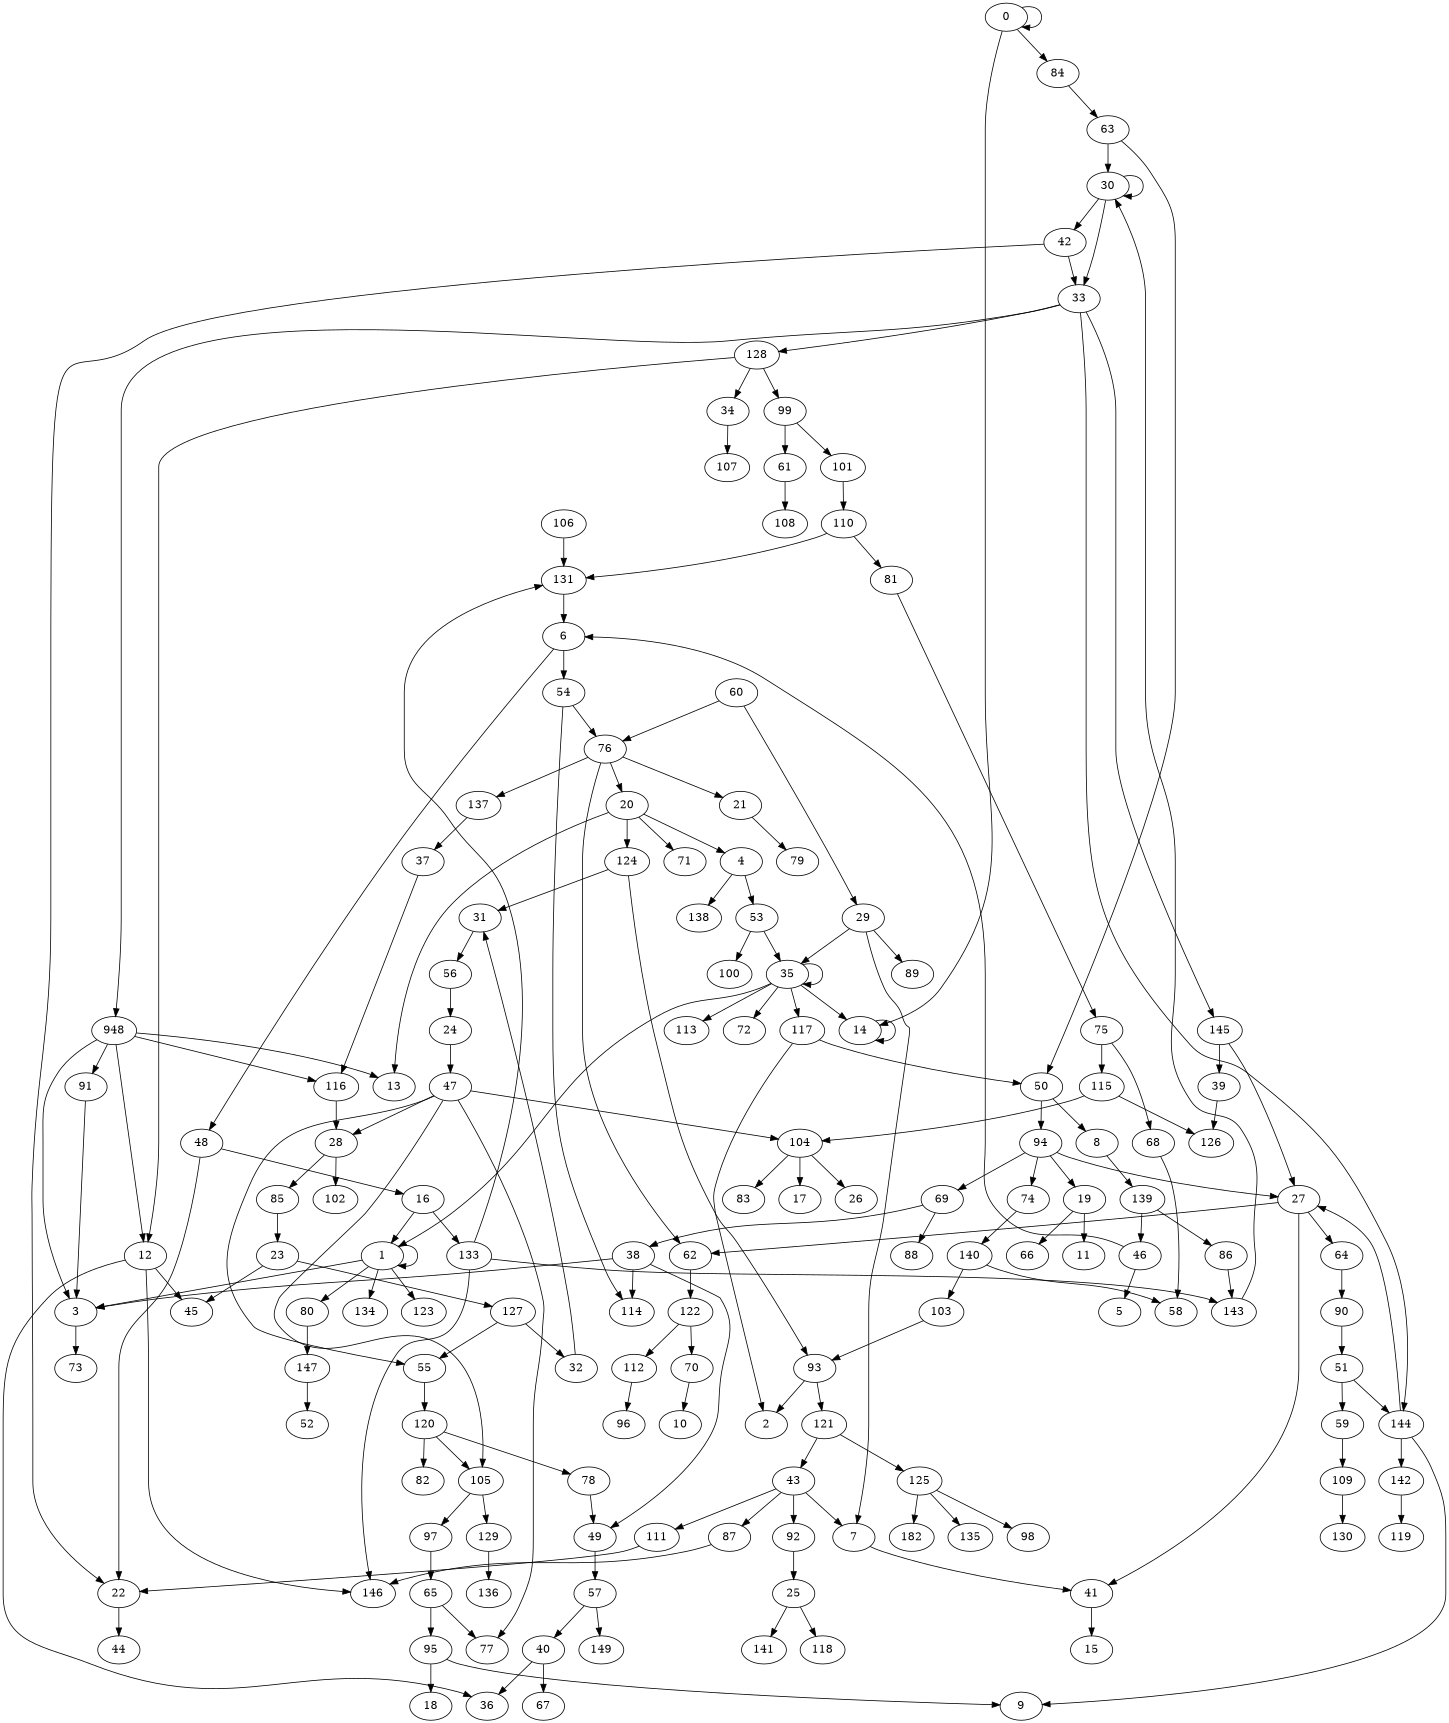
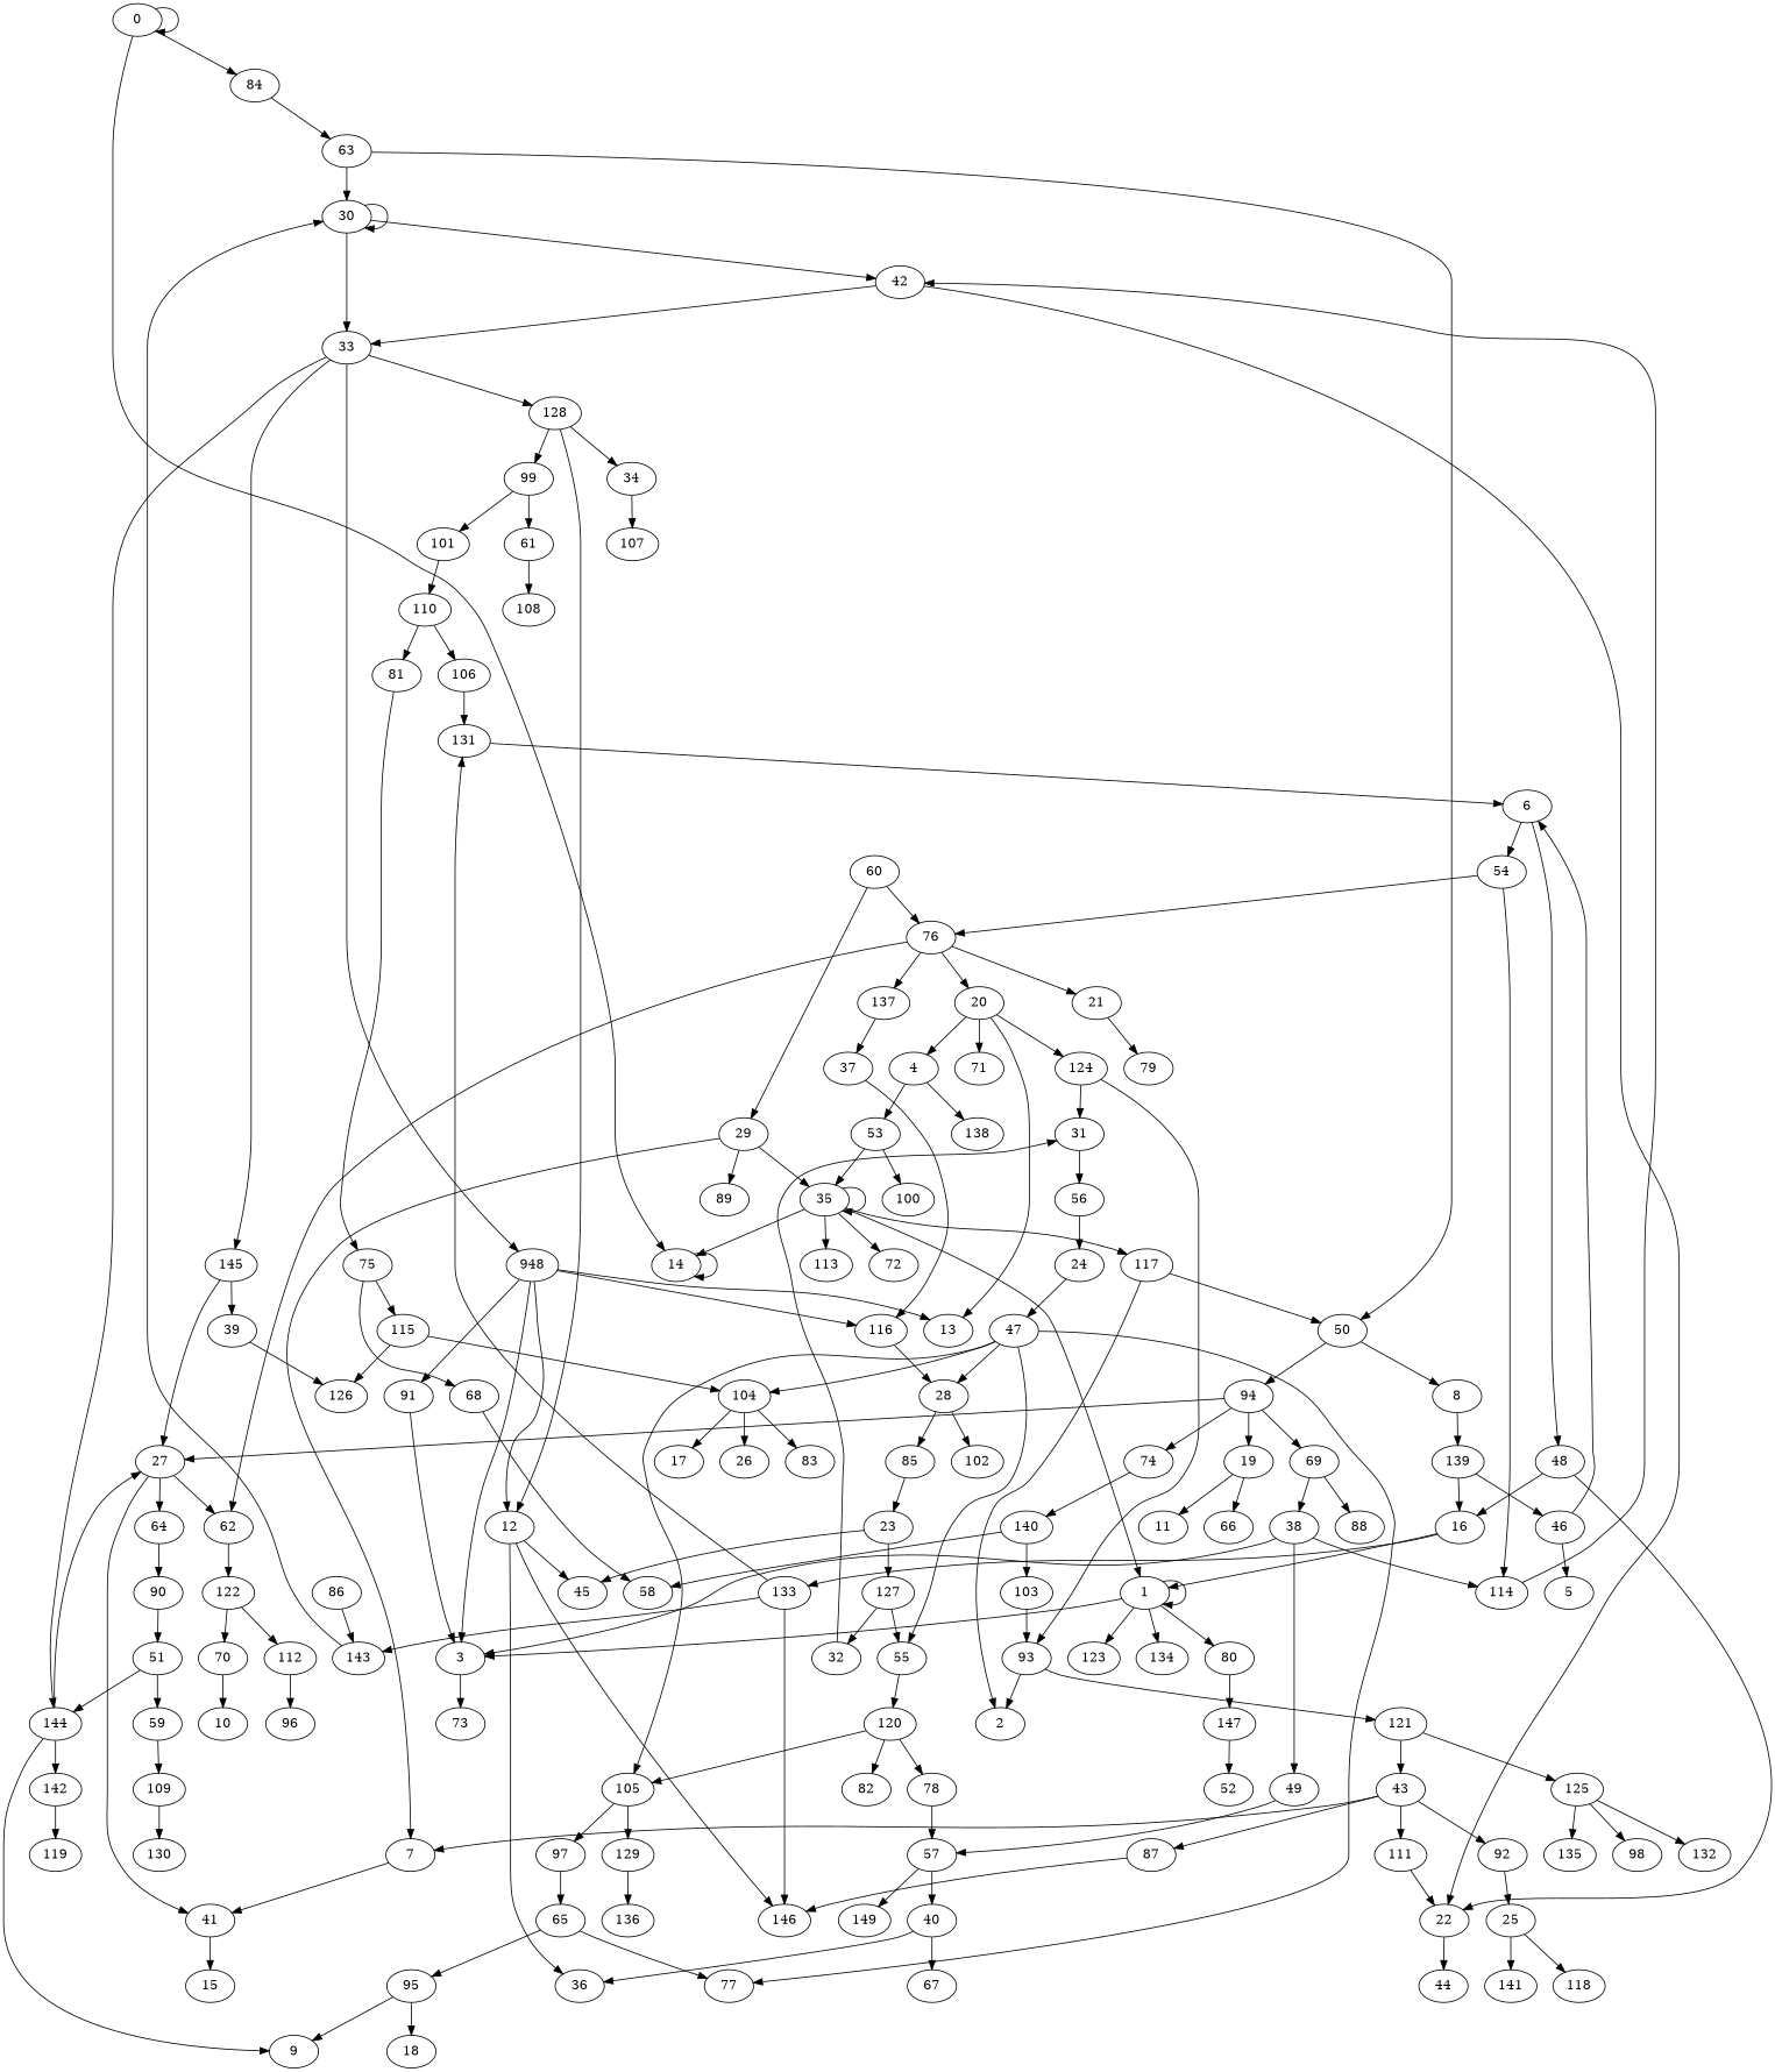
  digraph {
    0 [height=0.5 width=0.75]
    14 [height=0.5 width=0.75]
    84 [height=0.5 width=0.75]
    63 [height=0.5 width=0.75]
    30 [height=0.5 width=0.75]
    50 [height=0.5 width=0.75]
    1 [height=0.5 width=0.75]
    3 [height=0.5 width=0.75]
    80 [height=0.5 width=0.75]
    123 [height=0.5 width=0.75]
    134 [height=0.5 width=0.75]
    73 [height=0.5 width=0.75]
    147 [height=0.5 width=0.75]
    52 [height=0.5 width=0.75]
    2 [height=0.5 width=0.75]
    4 [height=0.5 width=0.75]
    53 [height=0.5 width=0.75]
    138 [height=0.5 width=0.75]
    35 [height=0.5 width=0.75]
    100 [height=0.5 width=0.75]
    72 [height=0.5 width=0.75]
    113 [height=0.5 width=0.75]
    117 [height=0.5 width=0.75]
    5 [height=0.5 width=0.75]
    6 [height=0.5 width=0.75]
    48 [height=0.5 width=0.75]
    54 [height=0.5 width=0.75]
    16 [height=0.5 width=0.75]
    22 [height=0.5 width=0.75]
    114 [height=0.5 width=0.75]
    76 [height=0.5 width=0.75]
    133 [height=0.5 width=0.75]
    44 [height=0.5 width=0.75]
    42 [height=0.5 width=0.75]
    20 [height=0.5 width=0.75]
    21 [height=0.5 width=0.75]
    62 [height=0.5 width=0.75]
    137 [height=0.5 width=0.75]
    7 [height=0.5 width=0.75]
    41 [height=0.5 width=0.75]
    15 [height=0.5 width=0.75]
    8 [height=0.5 width=0.75]
    139 [height=0.5 width=0.75]
    46 [height=0.5 width=0.75]
    86 [height=0.5 width=0.75]
    143 [height=0.5 width=0.75]
    9 [height=0.5 width=0.75]
    10 [height=0.5 width=0.75]
    11 [height=0.5 width=0.75]
    12 [height=0.5 width=0.75]
    36 [height=0.5 width=0.75]
    45 [height=0.5 width=0.75]
    146 [height=0.5 width=0.75]
    13 [height=0.5 width=0.75]
    131 [height=0.5 width=0.75]
    17 [height=0.5 width=0.75]
    18 [height=0.5 width=0.75]
    19 [height=0.5 width=0.75]
    66 [height=0.5 width=0.75]
    71 [height=0.5 width=0.75]
    124 [height=0.5 width=0.75]
    31 [height=0.5 width=0.75]
    93 [height=0.5 width=0.75]
    56 [height=0.5 width=0.75]
    121 [height=0.5 width=0.75]
    79 [height=0.5 width=0.75]
    23 [height=0.5 width=0.75]
    127 [height=0.5 width=0.75]
    32 [height=0.5 width=0.75]
    55 [height=0.5 width=0.75]
    120 [height=0.5 width=0.75]
    24 [height=0.5 width=0.75]
    47 [height=0.5 width=0.75]
    28 [height=0.5 width=0.75]
    77 [height=0.5 width=0.75]
    104 [height=0.5 width=0.75]
    105 [height=0.5 width=0.75]
    85 [height=0.5 width=0.75]
    102 [height=0.5 width=0.75]
    26 [height=0.5 width=0.75]
    83 [height=0.5 width=0.75]
    97 [height=0.5 width=0.75]
    129 [height=0.5 width=0.75]
    25 [height=0.5 width=0.75]
    118 [height=0.5 width=0.75]
    141 [height=0.5 width=0.75]
    27 [height=0.5 width=0.75]
    64 [height=0.5 width=0.75]
    122 [height=0.5 width=0.75]
    90 [height=0.5 width=0.75]
    70 [height=0.5 width=0.75]
    112 [height=0.5 width=0.75]
    51 [height=0.5 width=0.75]
    29 [height=0.5 width=0.75]
    89 [height=0.5 width=0.75]
    33 [height=0.5 width=0.75]
    128 [height=0.5 width=0.75]
    144 [height=0.5 width=0.75]
    145 [height=0.5 width=0.75]
    n100 [height=0.5 label=948 width=0.75]
    34 [height=0.5 width=0.75]
    99 [height=0.5 width=0.75]
    142 [height=0.5 width=0.75]
    39 [height=0.5 width=0.75]
    116 [height=0.5 width=0.75]
    91 [height=0.5 width=0.75]
    107 [height=0.5 width=0.75]
    61 [height=0.5 width=0.75]
    101 [height=0.5 width=0.75]
    119 [height=0.5 width=0.75]
    126 [height=0.5 width=0.75]
    94 [height=0.5 width=0.75]
    37 [height=0.5 width=0.75]
    38 [height=0.5 width=0.75]
    49 [height=0.5 width=0.75]
    57 [height=0.5 width=0.75]
    40 [height=0.5 width=0.75]
    149 [height=0.5 width=0.75]
    67 [height=0.5 width=0.75]
    43 [height=0.5 width=0.75]
    87 [height=0.5 width=0.75]
    92 [height=0.5 width=0.75]
    111 [height=0.5 width=0.75]
    60 [height=0.5 width=0.75]
    78 [height=0.5 width=0.75]
    82 [height=0.5 width=0.75]
    65 [height=0.5 width=0.75]
    136 [height=0.5 width=0.75]
    69 [height=0.5 width=0.75]
    74 [height=0.5 width=0.75]
    88 [height=0.5 width=0.75]
    140 [height=0.5 width=0.75]
    59 [height=0.5 width=0.75]
    109 [height=0.5 width=0.75]
    130 [height=0.5 width=0.75]
    58 [height=0.5 width=0.75]
    108 [height=0.5 width=0.75]
    96 [height=0.5 width=0.75]
    95 [height=0.5 width=0.75]
    68 [height=0.5 width=0.75]
    103 [height=0.5 width=0.75]
    75 [height=0.5 width=0.75]
    115 [height=0.5 width=0.75]
    81 [height=0.5 width=0.75]
    125 [height=0.5 width=0.75]
    98 [height=0.5 width=0.75]
-   132 [height=0.5 width=0.75 label=182]
+   132 [height=0.5 width=0.75]
    135 [height=0.5 width=0.75]
    110 [height=0.5 width=0.75]
    106 [height=0.5 width=0.75]
    0 -> 0
    0 -> 14
    0 -> 84
    14 -> 14
    84 -> 63
    63 -> 30
    63 -> 50
    30 -> 30
    30 -> 42
    30 -> 33
    50 -> 8
    50 -> 94
    1 -> 1
    1 -> 3
    1 -> 80
    1 -> 123
    1 -> 134
    3 -> 73
    80 -> 147
    147 -> 52
    4 -> 53
    4 -> 138
    53 -> 35
    53 -> 100
    35 -> 14
    35 -> 1
    35 -> 35
    35 -> 72
    35 -> 113
    35 -> 117
    117 -> 50
    117 -> 2
    6 -> 48
    6 -> 54
    48 -> 16
    48 -> 22
    54 -> 114
    54 -> 76
    16 -> 1
    16 -> 133
    22 -> 44
+   114 -> 42
    76 -> 20
    76 -> 21
    76 -> 62
    76 -> 137
    133 -> 143
    133 -> 146
    133 -> 131
    42 -> 22
    42 -> 33
    20 -> 4
    20 -> 13
    20 -> 71
    20 -> 124
    21 -> 79
    62 -> 122
    137 -> 37
    7 -> 41
    41 -> 15
    8 -> 139
    139 -> 46
-   139 -> 86
+   139 -> 16
    46 -> 5
    46 -> 6
    86 -> 143
    143 -> 30
    12 -> 36
    12 -> 45
    12 -> 146
    131 -> 6
    19 -> 11
    19 -> 66
    124 -> 31
    124 -> 93
    31 -> 56
    93 -> 2
    93 -> 121
    56 -> 24
    121 -> 43
    121 -> 125
    23 -> 45
    23 -> 127
    127 -> 32
    127 -> 55
    32 -> 31
    55 -> 120
    120 -> 105
    120 -> 78
    120 -> 82
    24 -> 47
    47 -> 55
    47 -> 28
    47 -> 77
    47 -> 104
    47 -> 105
    28 -> 85
    28 -> 102
    104 -> 17
    104 -> 26
    104 -> 83
    105 -> 97
    105 -> 129
    85 -> 23
    97 -> 65
    129 -> 136
    25 -> 118
    25 -> 141
    27 -> 62
    27 -> 41
    27 -> 64
    64 -> 90
    122 -> 70
    122 -> 112
    90 -> 51
    70 -> 10
    112 -> 96
    51 -> 144
    51 -> 59
    29 -> 35
    29 -> 7
    29 -> 89
    33 -> 128
    33 -> 144
    33 -> 145
    33 -> n100
    128 -> 12
    128 -> 34
    128 -> 99
    144 -> 9
    144 -> 27
    144 -> 142
    145 -> 27
    145 -> 39
    n100 -> 3
    n100 -> 12
    n100 -> 13
    n100 -> 116
    n100 -> 91
    34 -> 107
    99 -> 61
    99 -> 101
    142 -> 119
    39 -> 126
    116 -> 28
    91 -> 3
    61 -> 108
    101 -> 110
    94 -> 19
    94 -> 27
    94 -> 69
    94 -> 74
    37 -> 116
    38 -> 3
    38 -> 114
    38 -> 49
    49 -> 57
    57 -> 40
    57 -> 149
    40 -> 36
    40 -> 67
    43 -> 7
    43 -> 87
    43 -> 92
    43 -> 111
    87 -> 146
    92 -> 25
    111 -> 22
    60 -> 76
    60 -> 29
-   78 -> 49
+   78 -> 57
    65 -> 77
    65 -> 95
    69 -> 38
    69 -> 88
    74 -> 140
    140 -> 58
    140 -> 103
    59 -> 109
    109 -> 130
    95 -> 9
    95 -> 18
    68 -> 58
    103 -> 93
    75 -> 68
    75 -> 115
    115 -> 104
    115 -> 126
    81 -> 75
    125 -> 98
    125 -> 132
    125 -> 135
    110 -> 81
-   110 -> 131
+   110 -> 106
    106 -> 131
  }
